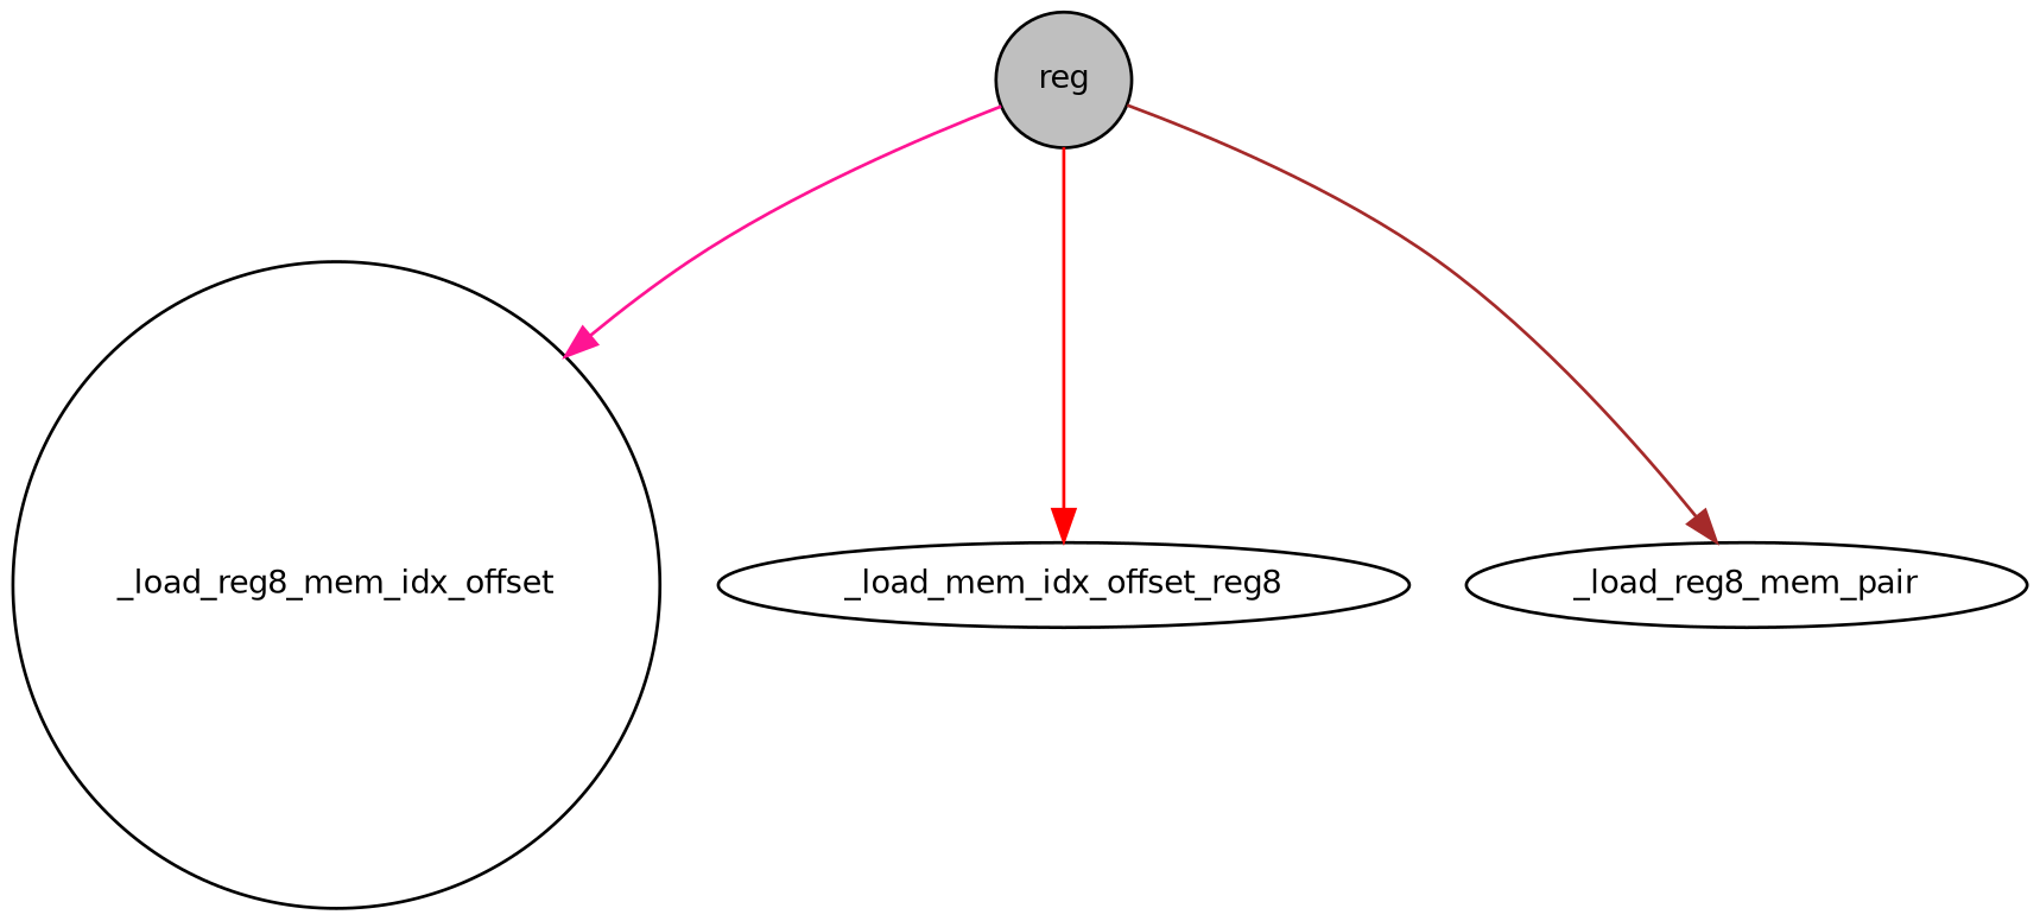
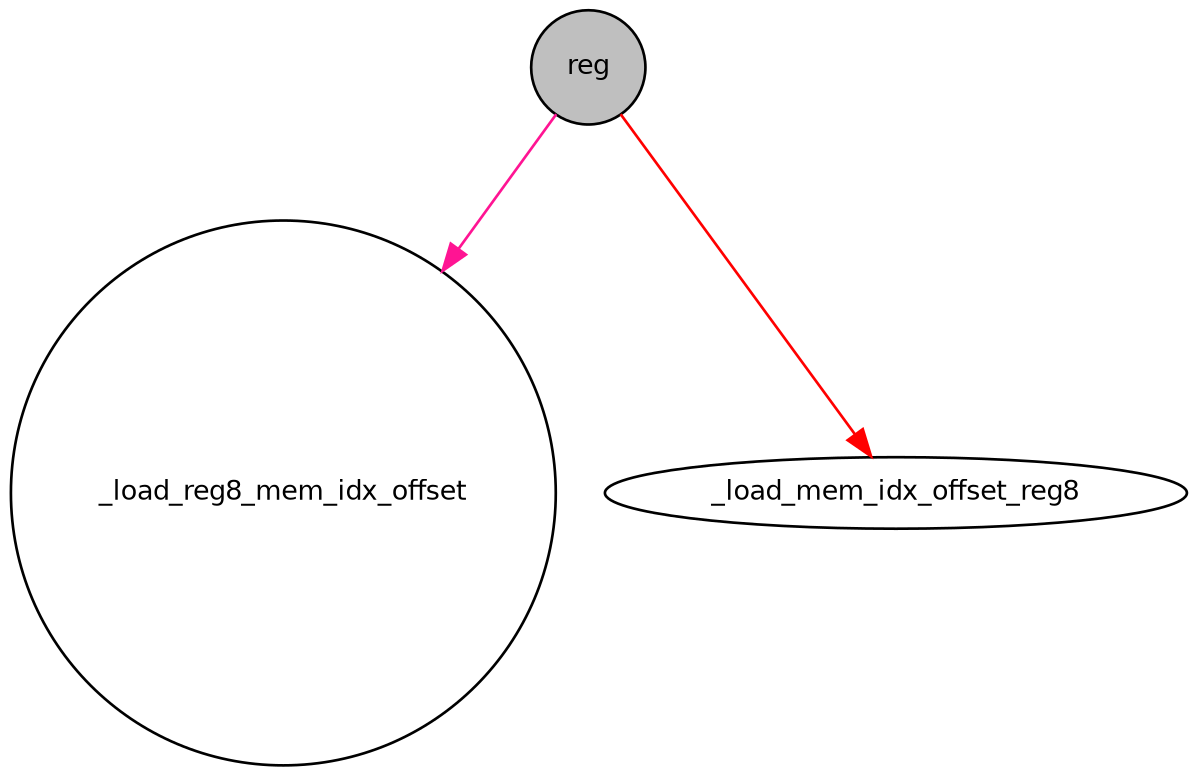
  digraph {
    rankdir=TB
    node [color=black fillcolor=white fontname=Helvetica fontsize=10 shape=circle style=filled]
    edge [fontname=Helvetica fontsize=10 labelfontname=Helvetica labelfontsize=10 style=solid]
    n1 [fillcolor=grey75 fontcolor=black height=0.2 label=reg width=0.4]
    n2 [height=0.2 label=_load_reg8_mem_idx_offset width=0.4]
    n3 [height=0.2 label=_load_mem_idx_offset_reg8 shape=ellipse width=0.4]
-   n4 [height=0.2 label=_load_reg8_mem_pair shape=ellipse width=0.4]
    n1 -> n2 [color=deeppink]
    n1 -> n3 [color=red]
-   n1 -> n4 [color=brown]
  }
